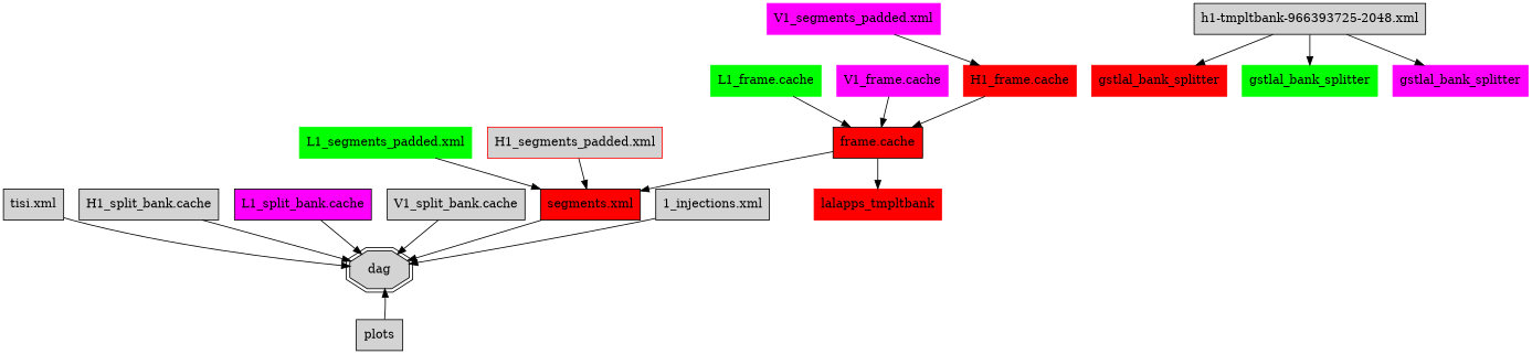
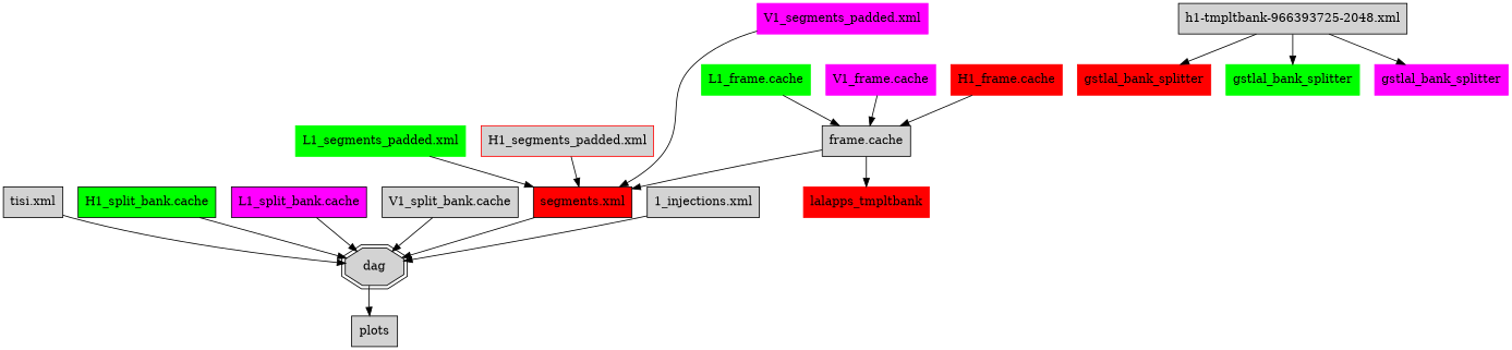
  digraph {
    node [shape=box style=filled]
    "H1_frame.cache" [color=red1]
-   "frame.cache" [fillcolor=red1]
+   "frame.cache"
    "segments.xml" [fillcolor=red1]
    n4 [color=red1 label=lalapps_tmpltbank]
    "L1_frame.cache" [color=green1]
    "V1_frame.cache" [color=magenta1]
    dag [shape=doubleoctagon]
    "H1_segments_padded.xml" [color=red1 fillcolor=lightgrey]
    "L1_segments_padded.xml" [color=green1]
    "V1_segments_padded.xml" [color=magenta1]
    n11 [color=red1 label=gstlal_bank_splitter]
    n12 [color=green1 label=gstlal_bank_splitter]
    n13 [color=magenta1 label=gstlal_bank_splitter]
    "h1-tmpltbank-966393725-2048.xml"
    plots
    "1_injections.xml"
    "tisi.xml"
-   "H1_split_bank.cache"
+   "H1_split_bank.cache" [fillcolor=green1]
    "L1_split_bank.cache" [fillcolor=magenta1]
    "V1_split_bank.cache"
    "H1_frame.cache" -> "frame.cache"
    "frame.cache" -> "segments.xml"
    "frame.cache" -> n4
    "segments.xml" -> dag
    "L1_frame.cache" -> "frame.cache"
    "V1_frame.cache" -> "frame.cache"
    "H1_segments_padded.xml" -> "segments.xml"
    "L1_segments_padded.xml" -> "segments.xml"
-   "V1_segments_padded.xml" -> "H1_frame.cache"
+   "V1_segments_padded.xml" -> "segments.xml"
    "h1-tmpltbank-966393725-2048.xml" -> n11
    "h1-tmpltbank-966393725-2048.xml" -> n12
    "h1-tmpltbank-966393725-2048.xml" -> n13
-   plots -> dag
+   dag -> plots
    "1_injections.xml" -> dag
    "tisi.xml" -> dag
    "H1_split_bank.cache" -> dag
    "L1_split_bank.cache" -> dag
    "V1_split_bank.cache" -> dag
  }
